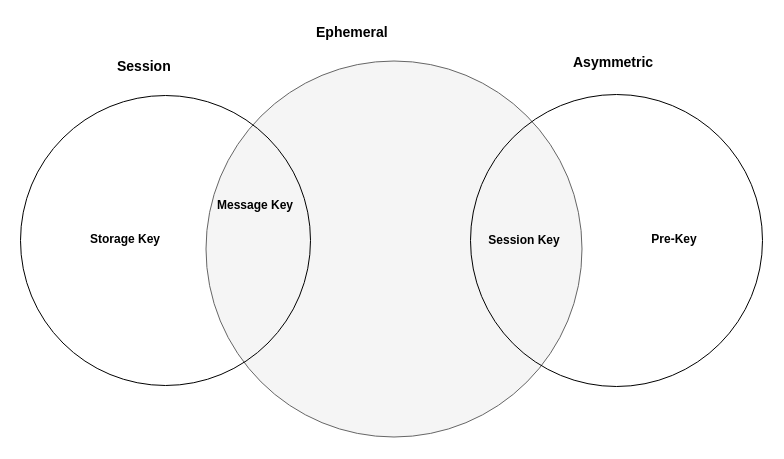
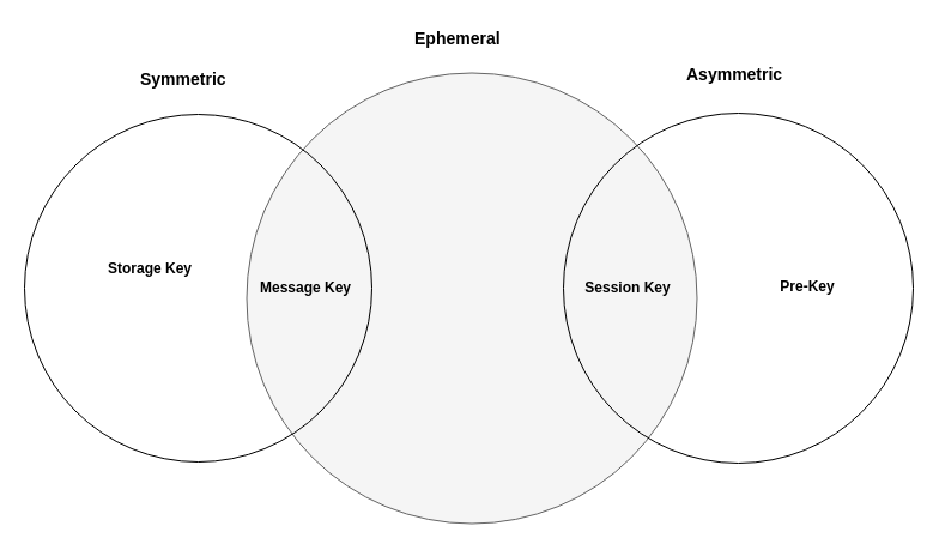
  <mxCell id="0" />
  <mxCell id="1" parent="0" />
  <mxCell id="2" value="Pre keys" style="text;fontSize=24;align=center;verticalAlign=middle;html=1;fontColor=#FFFFFF;" parent="1" vertex="1"><mxGeometry x="393.5" y="203.5" width="190" height="70" as="geometry" /></mxCell>
  <mxCell id="3" value="Asymmetric keys" style="text;fontSize=24;align=center;verticalAlign=middle;html=1;fontColor=#FFFFFF;" parent="1" vertex="1"><mxGeometry x="549.5" y="163.5" width="190" height="70" as="geometry" /></mxCell>
  <mxCell id="4" value="" style="ellipse;whiteSpace=wrap;html=1;aspect=fixed;strokeColor=#666666;fillColor=#f5f5f5;fontColor=#333333;" parent="1" vertex="1"><mxGeometry x="205.5" y="60.5" width="376" height="376" as="geometry" /></mxCell>
  <mxCell id="5" value="" style="ellipse;whiteSpace=wrap;html=1;aspect=fixed;strokeColor=#000000;fillColor=none;gradientColor=none;" parent="1" vertex="1"><mxGeometry x="470" y="94" width="292" height="292" as="geometry" /></mxCell>
  <mxCell id="6" value="" style="ellipse;whiteSpace=wrap;html=1;aspect=fixed;strokeColor=#000000;fillColor=none;gradientColor=none;" parent="1" vertex="1"><mxGeometry x="20" y="95" width="290" height="290" as="geometry" /></mxCell>
  <mxCell id="7" value="Session Key" style="text;html=1;strokeColor=none;fillColor=none;align=center;verticalAlign=middle;whiteSpace=wrap;rounded=0;fontStyle=1" parent="1" vertex="1"><mxGeometry x="463.5" y="230" width="120" height="20" as="geometry" /></mxCell>
  <mxCell id="8" value="Pre-Key" style="text;html=1;strokeColor=none;fillColor=none;align=center;verticalAlign=middle;whiteSpace=wrap;rounded=0;fontStyle=1" parent="1" vertex="1"><mxGeometry x="600" y="228.5" width="148" height="20" as="geometry" /></mxCell>
- <mxCell id="9" value="Message Key" style="text;html=1;strokeColor=none;fillColor=none;align=center;verticalAlign=middle;whiteSpace=wrap;rounded=0;fontStyle=1" parent="1" vertex="1"><mxGeometry x="210" y="195" width="90" height="20" as="geometry" /></mxCell>
- <mxCell id="10" value="Storage Key" style="text;html=1;strokeColor=none;fillColor=none;align=center;verticalAlign=middle;whiteSpace=wrap;rounded=0;fontStyle=1" parent="1" vertex="1"><mxGeometry x="70" y="228.5" width="110" height="20" as="geometry" /></mxCell>
- <mxCell id="11" value="&lt;h3 style=&quot;font-size: 14px&quot;&gt;&lt;font style=&quot;font-size: 14px&quot;&gt;Session&lt;/font&gt;&lt;/h3&gt;" style="text;html=1;resizable=0;points=[];autosize=1;align=left;verticalAlign=top;spacingTop=-4;strokeWidth=13;" parent="1" vertex="1"><mxGeometry x="115" y="40.5" width="100" height="40" as="geometry" /></mxCell>
- <mxCell id="12" value="&lt;b&gt;&lt;font style=&quot;font-size: 14px&quot;&gt;Ephemeral&lt;/font&gt;&lt;/b&gt;" style="text;html=1;resizable=0;points=[];autosize=1;align=left;verticalAlign=top;spacingTop=-4;strokeWidth=16;" parent="1" vertex="1"><mxGeometry x="313.5" y="20.5" width="100" height="20" as="geometry" /></mxCell>
+ <mxCell id="9" value="Message Key" style="text;html=1;strokeColor=none;fillColor=none;align=center;verticalAlign=middle;whiteSpace=wrap;rounded=0;fontStyle=1" parent="1" vertex="1"><mxGeometry x="210" y="230" width="90" height="20" as="geometry" /></mxCell>
+ <mxCell id="10" value="Storage Key" style="text;html=1;strokeColor=none;fillColor=none;align=center;verticalAlign=middle;whiteSpace=wrap;rounded=0;fontStyle=1" parent="1" vertex="1"><mxGeometry x="70" y="213.5" width="110" height="20" as="geometry" /></mxCell>
+ <mxCell id="11" value="&lt;h3 style=&quot;font-size: 14px&quot;&gt;&lt;font style=&quot;font-size: 14px&quot;&gt;Symmetric&lt;/font&gt;&lt;/h3&gt;" style="text;html=1;resizable=0;points=[];autosize=1;align=left;verticalAlign=top;spacingTop=-4;strokeWidth=13;" parent="1" vertex="1"><mxGeometry x="115" y="40.5" width="100" height="40" as="geometry" /></mxCell>
+ <mxCell id="12" value="&lt;b&gt;&lt;font style=&quot;font-size: 14px&quot;&gt;Ephemeral&lt;/font&gt;&lt;/b&gt;" style="text;html=1;resizable=0;points=[];autosize=1;align=left;verticalAlign=top;spacingTop=-4;strokeWidth=16;" parent="1" vertex="1"><mxGeometry x="343.5" y="20.5" width="100" height="20" as="geometry" /></mxCell>
  <mxCell id="13" value="&lt;font style=&quot;font-size: 14px&quot;&gt;&lt;b&gt;&lt;font style=&quot;font-size: 14px&quot;&gt;Asymmetric&lt;/font&gt;&lt;/b&gt;&lt;/font&gt;" style="text;html=1;resizable=0;points=[];autosize=1;align=left;verticalAlign=top;spacingTop=-4;strokeWidth=13;" parent="1" vertex="1"><mxGeometry x="571" y="50.5" width="110" height="20" as="geometry" /></mxCell>
